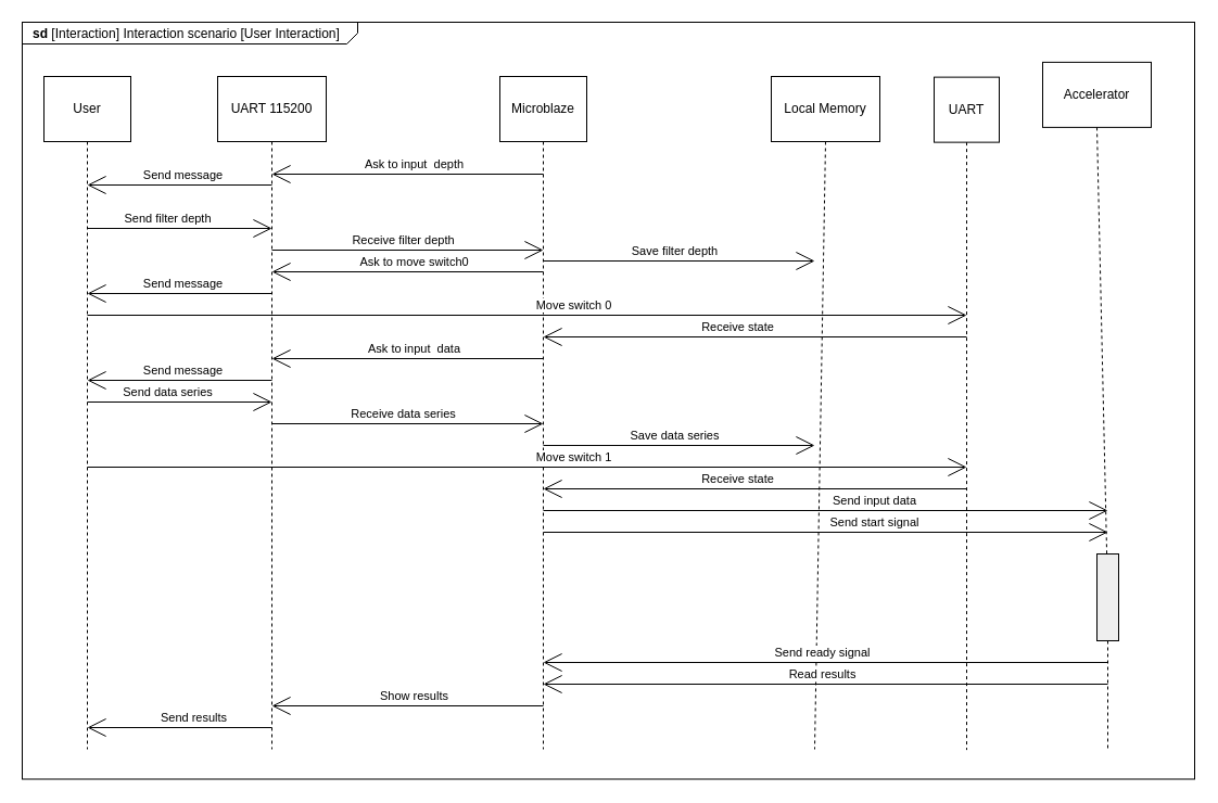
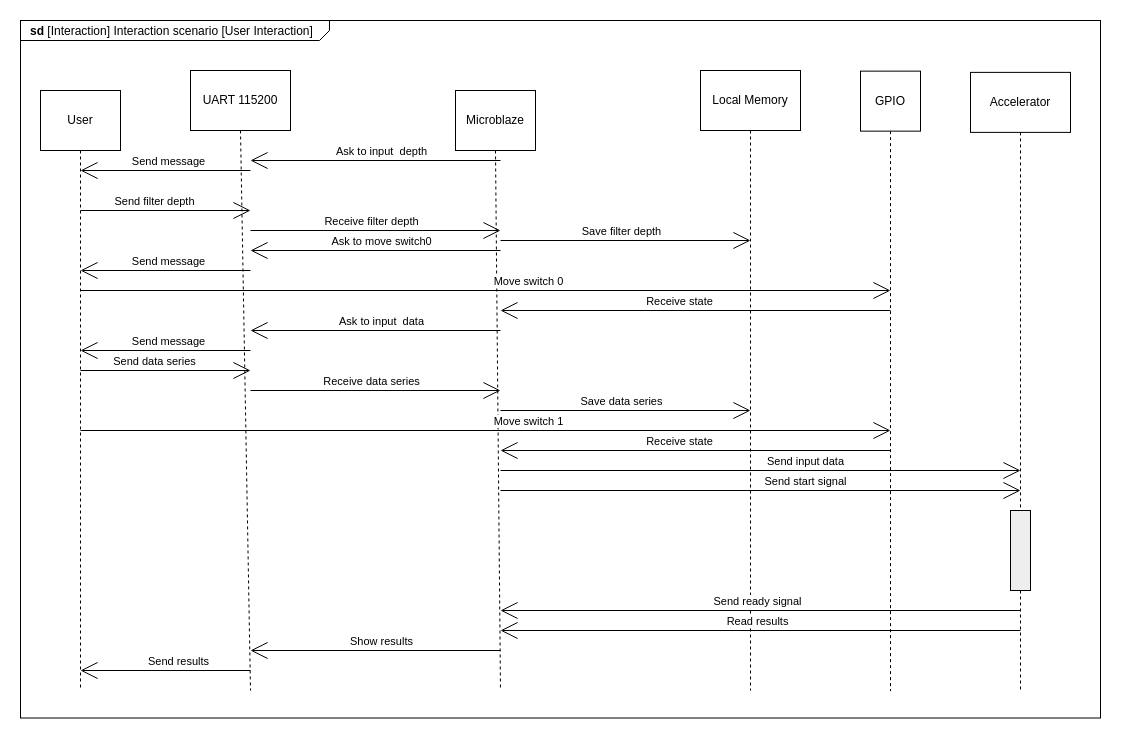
  <mxCell id="0" />
  <mxCell id="1" parent="0" />
  <mxCell id="2" value="&lt;p style=&quot;margin:0px;margin-top:4px;margin-left:10px;text-align:left;&quot;&gt;&lt;b&gt;sd &lt;/b&gt;[Interaction] Interaction scenario [User Interaction]&lt;/p&gt;" style="html=1;shape=mxgraph.sysml.package;html=1;overflow=fill;whiteSpace=wrap;labelX=309.46;" vertex="1" parent="1"><mxGeometry x="20" y="20" width="1080" height="697.5" as="geometry" /></mxCell>
- <mxCell id="3" value="User" style="shape=rect;html=1;whiteSpace=wrap;align=center;" vertex="1" parent="1"><mxGeometry x="40" y="70" width="80" height="60" as="geometry" /></mxCell>
+ <mxCell id="3" value="User" style="shape=rect;html=1;whiteSpace=wrap;align=center;" vertex="1" parent="1"><mxGeometry x="40" y="90" width="80" height="60" as="geometry" /></mxCell>
  <mxCell id="4" value="" style="edgeStyle=none;html=1;dashed=1;endArrow=none;align=center;verticalAlign=bottom;exitX=0.5;exitY=1;rounded=0;" edge="1" parent="1" source="3"><mxGeometry x="1" relative="1" as="geometry"><mxPoint x="80" y="690" as="targetPoint" /></mxGeometry></mxCell>
- <mxCell id="5" value="UART 115200" style="shape=rect;html=1;whiteSpace=wrap;align=center;" vertex="1" parent="1"><mxGeometry x="200" y="70" width="100" height="60" as="geometry" /></mxCell>
+ <mxCell id="5" value="UART 115200" style="shape=rect;html=1;whiteSpace=wrap;align=center;" vertex="1" parent="1"><mxGeometry x="190" y="70" width="100" height="60" as="geometry" /></mxCell>
  <mxCell id="6" value="" style="edgeStyle=none;html=1;dashed=1;endArrow=none;align=center;verticalAlign=bottom;exitX=0.5;exitY=1;rounded=0;" edge="1" parent="1" source="5"><mxGeometry x="1" relative="1" as="geometry"><mxPoint x="250" y="690" as="targetPoint" /></mxGeometry></mxCell>
- <mxCell id="7" value="Microblaze" style="shape=rect;html=1;whiteSpace=wrap;align=center;" vertex="1" parent="1"><mxGeometry x="460" y="70" width="80" height="60" as="geometry" /></mxCell>
+ <mxCell id="7" value="Microblaze" style="shape=rect;html=1;whiteSpace=wrap;align=center;" vertex="1" parent="1"><mxGeometry x="455" y="90" width="80" height="60" as="geometry" /></mxCell>
  <mxCell id="8" value="" style="edgeStyle=none;html=1;dashed=1;endArrow=none;align=center;verticalAlign=bottom;exitX=0.5;exitY=1;rounded=0;" edge="1" parent="1" source="7"><mxGeometry x="1" relative="1" as="geometry"><mxPoint x="500" y="690" as="targetPoint" /></mxGeometry></mxCell>
- <mxCell id="9" value="Local Memory" style="shape=rect;html=1;whiteSpace=wrap;align=center;" vertex="1" parent="1"><mxGeometry x="710" y="70" width="100" height="60" as="geometry" /></mxCell>
+ <mxCell id="9" value="Local Memory" style="shape=rect;html=1;whiteSpace=wrap;align=center;" vertex="1" parent="1"><mxGeometry x="700" y="70" width="100" height="60" as="geometry" /></mxCell>
  <mxCell id="10" value="" style="edgeStyle=none;html=1;dashed=1;endArrow=none;align=center;verticalAlign=bottom;exitX=0.5;exitY=1;rounded=0;" edge="1" parent="1" source="9"><mxGeometry x="1" relative="1" as="geometry"><mxPoint x="750" y="690" as="targetPoint" /></mxGeometry></mxCell>
- <mxCell id="11" value="UART" style="shape=rect;html=1;whiteSpace=wrap;align=center;" vertex="1" parent="1"><mxGeometry x="860" y="70.63" width="60" height="60" as="geometry" /></mxCell>
+ <mxCell id="11" value="GPIO" style="shape=rect;html=1;whiteSpace=wrap;align=center;" vertex="1" parent="1"><mxGeometry x="860" y="70.63" width="60" height="60" as="geometry" /></mxCell>
  <mxCell id="12" value="" style="edgeStyle=none;html=1;dashed=1;endArrow=none;align=center;verticalAlign=bottom;exitX=0.5;exitY=1;rounded=0;" edge="1" parent="1" source="11"><mxGeometry x="1" relative="1" as="geometry"><mxPoint x="890" y="690.63" as="targetPoint" /></mxGeometry></mxCell>
- <mxCell id="13" value="Accelerator" style="shape=rect;html=1;whiteSpace=wrap;align=center;" vertex="1" parent="1"><mxGeometry x="960" y="56.88" width="100" height="60" as="geometry" /></mxCell>
+ <mxCell id="13" value="Accelerator" style="shape=rect;html=1;whiteSpace=wrap;align=center;" vertex="1" parent="1"><mxGeometry x="970" y="71.88" width="100" height="60" as="geometry" /></mxCell>
  <mxCell id="14" value="" style="edgeStyle=none;html=1;dashed=1;endArrow=none;align=center;verticalAlign=bottom;exitX=0.5;exitY=1;rounded=0;" edge="1" parent="1" source="60"><mxGeometry x="1" relative="1" as="geometry"><mxPoint x="1020" y="691.88" as="targetPoint" /></mxGeometry></mxCell>
  <mxCell id="15" value="" style="endArrow=open;html=1;rounded=0;endFill=0;endSize=15;" edge="1" parent="1"><mxGeometry width="50" height="50" relative="1" as="geometry"><mxPoint x="500" y="160" as="sourcePoint" /><mxPoint x="250" y="160" as="targetPoint" /></mxGeometry></mxCell>
  <mxCell id="16" value="Ask to input&amp;nbsp; depth" style="edgeLabel;html=1;align=center;verticalAlign=middle;resizable=0;points=[];" connectable="0" vertex="1" parent="15"><mxGeometry x="0.168" y="-3" relative="1" as="geometry"><mxPoint x="26" y="-7" as="offset" /></mxGeometry></mxCell>
  <mxCell id="17" value="" style="endArrow=open;html=1;rounded=0;endFill=0;endSize=15;" edge="1" parent="1"><mxGeometry width="50" height="50" relative="1" as="geometry"><mxPoint x="250" y="170" as="sourcePoint" /><mxPoint x="80" y="170" as="targetPoint" /></mxGeometry></mxCell>
  <mxCell id="18" value="Send message" style="edgeLabel;html=1;align=center;verticalAlign=middle;resizable=0;points=[];" connectable="0" vertex="1" parent="17"><mxGeometry x="0.168" y="-3" relative="1" as="geometry"><mxPoint x="16" y="-7" as="offset" /></mxGeometry></mxCell>
  <mxCell id="19" value="" style="endArrow=open;html=1;rounded=0;endFill=0;endSize=15;" edge="1" parent="1"><mxGeometry width="50" height="50" relative="1" as="geometry"><mxPoint x="80" y="210" as="sourcePoint" /><mxPoint x="250" y="210" as="targetPoint" /></mxGeometry></mxCell>
  <mxCell id="20" value="Send filter depth" style="edgeLabel;html=1;align=center;verticalAlign=middle;resizable=0;points=[];" connectable="0" vertex="1" parent="19"><mxGeometry x="0.168" y="-3" relative="1" as="geometry"><mxPoint x="-26" y="-13" as="offset" /></mxGeometry></mxCell>
  <mxCell id="21" value="" style="endArrow=open;html=1;rounded=0;endFill=0;endSize=15;" edge="1" parent="1"><mxGeometry width="50" height="50" relative="1" as="geometry"><mxPoint x="250" y="230" as="sourcePoint" /><mxPoint x="500" y="230" as="targetPoint" /></mxGeometry></mxCell>
  <mxCell id="22" value="Receive filter depth" style="edgeLabel;html=1;align=center;verticalAlign=middle;resizable=0;points=[];" connectable="0" vertex="1" parent="21"><mxGeometry x="0.168" y="-3" relative="1" as="geometry"><mxPoint x="-26" y="-13" as="offset" /></mxGeometry></mxCell>
  <mxCell id="23" value="" style="endArrow=open;html=1;rounded=0;endFill=0;endSize=15;" edge="1" parent="1"><mxGeometry width="50" height="50" relative="1" as="geometry"><mxPoint x="500" y="240" as="sourcePoint" /><mxPoint x="750" y="240" as="targetPoint" /></mxGeometry></mxCell>
  <mxCell id="24" value="Save filter depth" style="edgeLabel;html=1;align=center;verticalAlign=middle;resizable=0;points=[];" connectable="0" vertex="1" parent="23"><mxGeometry x="0.168" y="-3" relative="1" as="geometry"><mxPoint x="-26" y="-13" as="offset" /></mxGeometry></mxCell>
  <mxCell id="25" value="" style="endArrow=open;html=1;rounded=0;endFill=0;endSize=15;" edge="1" parent="1"><mxGeometry width="50" height="50" relative="1" as="geometry"><mxPoint x="500" y="250" as="sourcePoint" /><mxPoint x="250" y="250" as="targetPoint" /></mxGeometry></mxCell>
  <mxCell id="26" value="Ask to move switch0" style="edgeLabel;html=1;align=center;verticalAlign=middle;resizable=0;points=[];" connectable="0" vertex="1" parent="25"><mxGeometry x="0.168" y="-3" relative="1" as="geometry"><mxPoint x="26" y="-7" as="offset" /></mxGeometry></mxCell>
  <mxCell id="27" value="" style="endArrow=open;html=1;rounded=0;endFill=0;endSize=15;" edge="1" parent="1"><mxGeometry width="50" height="50" relative="1" as="geometry"><mxPoint x="80" y="290" as="sourcePoint" /><mxPoint x="890" y="290" as="targetPoint" /></mxGeometry></mxCell>
  <mxCell id="28" value="Move switch 0" style="edgeLabel;html=1;align=center;verticalAlign=middle;resizable=0;points=[];" connectable="0" vertex="1" parent="27"><mxGeometry x="0.168" y="-3" relative="1" as="geometry"><mxPoint x="-26" y="-13" as="offset" /></mxGeometry></mxCell>
  <mxCell id="29" value="" style="endArrow=open;html=1;rounded=0;endFill=0;endSize=15;" edge="1" parent="1"><mxGeometry width="50" height="50" relative="1" as="geometry"><mxPoint x="250" y="270" as="sourcePoint" /><mxPoint x="80" y="270" as="targetPoint" /></mxGeometry></mxCell>
  <mxCell id="30" value="Send message" style="edgeLabel;html=1;align=center;verticalAlign=middle;resizable=0;points=[];" connectable="0" vertex="1" parent="29"><mxGeometry x="0.168" y="-3" relative="1" as="geometry"><mxPoint x="16" y="-7" as="offset" /></mxGeometry></mxCell>
  <mxCell id="31" value="" style="endArrow=open;html=1;rounded=0;endFill=0;endSize=15;" edge="1" parent="1"><mxGeometry width="50" height="50" relative="1" as="geometry"><mxPoint x="890" y="310" as="sourcePoint" /><mxPoint x="500" y="310" as="targetPoint" /></mxGeometry></mxCell>
  <mxCell id="32" value="Receive state" style="edgeLabel;html=1;align=center;verticalAlign=middle;resizable=0;points=[];" connectable="0" vertex="1" parent="31"><mxGeometry x="0.168" y="-3" relative="1" as="geometry"><mxPoint x="16" y="-7" as="offset" /></mxGeometry></mxCell>
  <mxCell id="33" value="" style="endArrow=open;html=1;rounded=0;endFill=0;endSize=15;" edge="1" parent="1"><mxGeometry width="50" height="50" relative="1" as="geometry"><mxPoint x="500" y="330" as="sourcePoint" /><mxPoint x="250" y="330" as="targetPoint" /></mxGeometry></mxCell>
  <mxCell id="34" value="Ask to input&amp;nbsp; data" style="edgeLabel;html=1;align=center;verticalAlign=middle;resizable=0;points=[];" connectable="0" vertex="1" parent="33"><mxGeometry x="0.168" y="-3" relative="1" as="geometry"><mxPoint x="26" y="-7" as="offset" /></mxGeometry></mxCell>
  <mxCell id="35" value="" style="endArrow=open;html=1;rounded=0;endFill=0;endSize=15;" edge="1" parent="1"><mxGeometry width="50" height="50" relative="1" as="geometry"><mxPoint x="250" y="350" as="sourcePoint" /><mxPoint x="80" y="350" as="targetPoint" /></mxGeometry></mxCell>
  <mxCell id="36" value="Send message" style="edgeLabel;html=1;align=center;verticalAlign=middle;resizable=0;points=[];" connectable="0" vertex="1" parent="35"><mxGeometry x="0.168" y="-3" relative="1" as="geometry"><mxPoint x="16" y="-7" as="offset" /></mxGeometry></mxCell>
  <mxCell id="37" value="" style="endArrow=open;html=1;rounded=0;endFill=0;endSize=15;" edge="1" parent="1"><mxGeometry width="50" height="50" relative="1" as="geometry"><mxPoint x="80" y="370" as="sourcePoint" /><mxPoint x="250" y="370" as="targetPoint" /></mxGeometry></mxCell>
  <mxCell id="38" value="Send data series" style="edgeLabel;html=1;align=center;verticalAlign=middle;resizable=0;points=[];" connectable="0" vertex="1" parent="37"><mxGeometry x="0.168" y="-3" relative="1" as="geometry"><mxPoint x="-26" y="-13" as="offset" /></mxGeometry></mxCell>
  <mxCell id="39" value="" style="endArrow=open;html=1;rounded=0;endFill=0;endSize=15;" edge="1" parent="1"><mxGeometry width="50" height="50" relative="1" as="geometry"><mxPoint x="250" y="390" as="sourcePoint" /><mxPoint x="500" y="390" as="targetPoint" /></mxGeometry></mxCell>
  <mxCell id="40" value="Receive data series" style="edgeLabel;html=1;align=center;verticalAlign=middle;resizable=0;points=[];" connectable="0" vertex="1" parent="39"><mxGeometry x="0.168" y="-3" relative="1" as="geometry"><mxPoint x="-26" y="-13" as="offset" /></mxGeometry></mxCell>
  <mxCell id="41" value="" style="endArrow=open;html=1;rounded=0;endFill=0;endSize=15;" edge="1" parent="1"><mxGeometry width="50" height="50" relative="1" as="geometry"><mxPoint x="500" y="410" as="sourcePoint" /><mxPoint x="750" y="410" as="targetPoint" /></mxGeometry></mxCell>
  <mxCell id="42" value="Save data series" style="edgeLabel;html=1;align=center;verticalAlign=middle;resizable=0;points=[];" connectable="0" vertex="1" parent="41"><mxGeometry x="0.168" y="-3" relative="1" as="geometry"><mxPoint x="-26" y="-13" as="offset" /></mxGeometry></mxCell>
  <mxCell id="43" value="" style="endArrow=open;html=1;rounded=0;endFill=0;endSize=15;" edge="1" parent="1"><mxGeometry width="50" height="50" relative="1" as="geometry"><mxPoint x="80" y="430" as="sourcePoint" /><mxPoint x="890" y="430" as="targetPoint" /></mxGeometry></mxCell>
  <mxCell id="44" value="Move switch 1" style="edgeLabel;html=1;align=center;verticalAlign=middle;resizable=0;points=[];" connectable="0" vertex="1" parent="43"><mxGeometry x="0.168" y="-3" relative="1" as="geometry"><mxPoint x="-26" y="-13" as="offset" /></mxGeometry></mxCell>
  <mxCell id="45" value="" style="endArrow=open;html=1;rounded=0;endFill=0;endSize=15;" edge="1" parent="1"><mxGeometry width="50" height="50" relative="1" as="geometry"><mxPoint x="890" y="450" as="sourcePoint" /><mxPoint x="500" y="450" as="targetPoint" /></mxGeometry></mxCell>
  <mxCell id="46" value="Receive state" style="edgeLabel;html=1;align=center;verticalAlign=middle;resizable=0;points=[];" connectable="0" vertex="1" parent="45"><mxGeometry x="0.168" y="-3" relative="1" as="geometry"><mxPoint x="16" y="-7" as="offset" /></mxGeometry></mxCell>
  <mxCell id="47" value="" style="endArrow=open;html=1;rounded=0;endFill=0;endSize=15;" edge="1" parent="1"><mxGeometry width="50" height="50" relative="1" as="geometry"><mxPoint x="500" y="470" as="sourcePoint" /><mxPoint x="1020" y="470" as="targetPoint" /></mxGeometry></mxCell>
  <mxCell id="48" value="Send input data" style="edgeLabel;html=1;align=center;verticalAlign=middle;resizable=0;points=[];" connectable="0" vertex="1" parent="47"><mxGeometry x="0.168" y="-3" relative="1" as="geometry"><mxPoint y="-13" as="offset" /></mxGeometry></mxCell>
  <mxCell id="49" value="" style="endArrow=open;html=1;rounded=0;endFill=0;endSize=15;" edge="1" parent="1"><mxGeometry width="50" height="50" relative="1" as="geometry"><mxPoint x="500" y="490" as="sourcePoint" /><mxPoint x="1020" y="490" as="targetPoint" /></mxGeometry></mxCell>
  <mxCell id="50" value="Send start signal" style="edgeLabel;html=1;align=center;verticalAlign=middle;resizable=0;points=[];" connectable="0" vertex="1" parent="49"><mxGeometry x="0.168" y="-3" relative="1" as="geometry"><mxPoint y="-13" as="offset" /></mxGeometry></mxCell>
  <mxCell id="51" value="" style="endArrow=open;html=1;rounded=0;endFill=0;endSize=15;" edge="1" parent="1"><mxGeometry width="50" height="50" relative="1" as="geometry"><mxPoint x="1020" y="610" as="sourcePoint" /><mxPoint x="500" y="610" as="targetPoint" /></mxGeometry></mxCell>
  <mxCell id="52" value="Send ready signal" style="edgeLabel;html=1;align=center;verticalAlign=middle;resizable=0;points=[];" connectable="0" vertex="1" parent="51"><mxGeometry x="0.168" y="-3" relative="1" as="geometry"><mxPoint x="40" y="-7" as="offset" /></mxGeometry></mxCell>
  <mxCell id="53" value="" style="endArrow=open;html=1;rounded=0;endFill=0;endSize=15;" edge="1" parent="1"><mxGeometry width="50" height="50" relative="1" as="geometry"><mxPoint x="1020" y="630" as="sourcePoint" /><mxPoint x="500" y="630" as="targetPoint" /></mxGeometry></mxCell>
  <mxCell id="54" value="Read results" style="edgeLabel;html=1;align=center;verticalAlign=middle;resizable=0;points=[];" connectable="0" vertex="1" parent="53"><mxGeometry x="0.168" y="-3" relative="1" as="geometry"><mxPoint x="40" y="-7" as="offset" /></mxGeometry></mxCell>
  <mxCell id="55" value="" style="endArrow=open;html=1;rounded=0;endFill=0;endSize=15;" edge="1" parent="1"><mxGeometry width="50" height="50" relative="1" as="geometry"><mxPoint x="500" y="650" as="sourcePoint" /><mxPoint x="250" y="650" as="targetPoint" /></mxGeometry></mxCell>
  <mxCell id="56" value="Show results" style="edgeLabel;html=1;align=center;verticalAlign=middle;resizable=0;points=[];" connectable="0" vertex="1" parent="55"><mxGeometry x="0.168" y="-3" relative="1" as="geometry"><mxPoint x="26" y="-7" as="offset" /></mxGeometry></mxCell>
  <mxCell id="57" value="" style="endArrow=open;html=1;rounded=0;endFill=0;endSize=15;" edge="1" parent="1"><mxGeometry width="50" height="50" relative="1" as="geometry"><mxPoint x="250" y="670" as="sourcePoint" /><mxPoint x="80" y="670" as="targetPoint" /></mxGeometry></mxCell>
  <mxCell id="58" value="Send results" style="edgeLabel;html=1;align=center;verticalAlign=middle;resizable=0;points=[];" connectable="0" vertex="1" parent="57"><mxGeometry x="0.168" y="-3" relative="1" as="geometry"><mxPoint x="26" y="-7" as="offset" /></mxGeometry></mxCell>
  <mxCell id="59" value="" style="edgeStyle=none;html=1;dashed=1;endArrow=none;align=center;verticalAlign=bottom;exitX=0.5;exitY=1;rounded=0;" edge="1" parent="1" source="13" target="60"><mxGeometry x="1" relative="1" as="geometry"><mxPoint x="1020" y="691.88" as="targetPoint" /><mxPoint x="1020" y="132" as="sourcePoint" /></mxGeometry></mxCell>
  <mxCell id="60" value="" style="shape=rect;html=1;fillColor=#eeeeee;" vertex="1" parent="1"><mxGeometry x="1010" y="510" width="20" height="80" as="geometry" /></mxCell>
